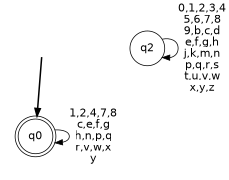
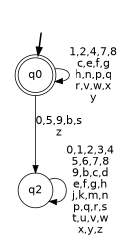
  digraph {
    fontname="DejaVu Sans"
    rankdir=TB
    node [fontname="DejaVu Sans" color=black fillcolor=white]
    edge [fontname="DejaVu Sans"]
    __start0 [height=0 shape=none style=invis width=0 color="" fillcolor=""]
    n2 [label=q0 shape=doublecircle style="rounded,filled"]
    n3 [label=q2 shape=circle style=filled]
    subgraph cluster_1 {
      nodesep=0.15
      ranksep=0.15
      style=invis
      __start0
      n2
    }
    __start0 -> n2 [penwidth=2]
    n2 -> n2 [label="1,2,4,7,8\nc,e,f,g\nh,n,p,q\nr,v,w,x\ny"]
+   n2 -> n3 [label="0,5,9,b,s\nz"]
    n3 -> n3 [label="0,1,2,3,4\n5,6,7,8\n9,b,c,d\ne,f,g,h\nj,k,m,n\np,q,r,s\nt,u,v,w\nx,y,z"]
  }
